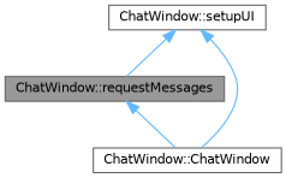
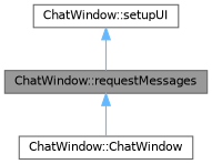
  digraph {
    rankdir=TB
    node [color=grey40 fillcolor=white fontname=Helvetica fontsize=10 shape=box style=filled]
    edge [color=steelblue1 dir=back fontname=Helvetica fontsize=10 labelfontname=Helvetica labelfontsize=10 style=solid]
    n1 [color=gray40 fillcolor=grey60 fontcolor=black height=0.2 label="ChatWindow::requestMessages" width=0.4]
    n2 [height=0.2 label="ChatWindow::ChatWindow" width=0.4]
    n3 [height=0.2 label="ChatWindow::setupUI" width=0.4]
    n1 -> n2
    n3 -> n1
-   n3 -> n2
  }
